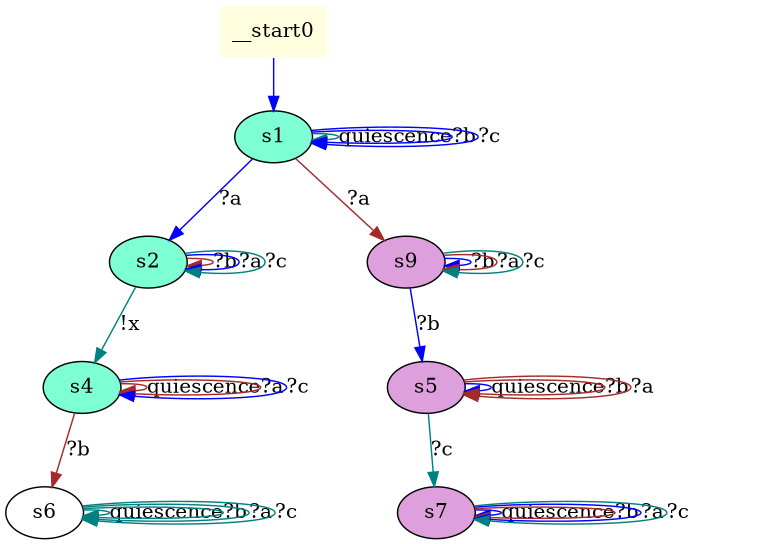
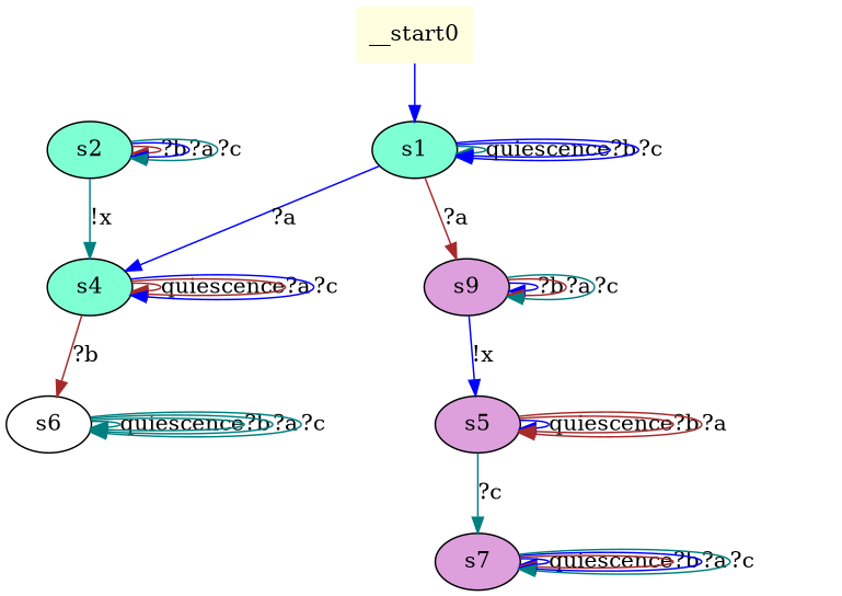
  digraph {
    node [fillcolor=aquamarine style=filled]
    edge [color=blue]
    n1 [label=s1]
    n2 [label=s2]
    n3 [fillcolor=plum label=s9]
    n4 [label=s4]
    n5 [fillcolor=plum label=s5]
    n6 [fillcolor=white label=s6]
    n7 [fillcolor=plum label=s7]
    __start0 [fillcolor=lightyellow shape=none]
    n1 -> n1 [color=teal label=quiescence]
    n1 -> n1 [label="?b"]
    n1 -> n1 [label="?c"]
-   n1 -> n2 [label="?a"]
+   n1 -> n4 [label="?a"]
    n1 -> n3 [color=brown label="?a"]
    n2 -> n2 [color=brown label="?b"]
    n2 -> n2 [label="?a"]
    n2 -> n2 [color=teal label="?c"]
    n2 -> n4 [color=teal label="!x"]
    n3 -> n3 [label="?b"]
    n3 -> n3 [color=brown label="?a"]
    n3 -> n3 [color=teal label="?c"]
-   n3 -> n5 [label="?b"]
+   n3 -> n5 [label="!x"]
    n4 -> n4 [color=brown label=quiescence]
    n4 -> n4 [color=brown label="?a"]
    n4 -> n4 [label="?c"]
    n4 -> n6 [color=brown label="?b"]
    n5 -> n5 [label=quiescence]
    n5 -> n5 [color=brown label="?b"]
    n5 -> n5 [color=brown label="?a"]
    n5 -> n7 [color=teal label="?c"]
    n6 -> n6 [color=teal label=quiescence]
    n6 -> n6 [color=teal label="?b"]
    n6 -> n6 [color=teal label="?a"]
    n6 -> n6 [color=teal label="?c"]
    n7 -> n7 [label=quiescence]
    n7 -> n7 [color=brown label="?b"]
    n7 -> n7 [label="?a"]
    n7 -> n7 [color=teal label="?c"]
    __start0 -> n1
  }
